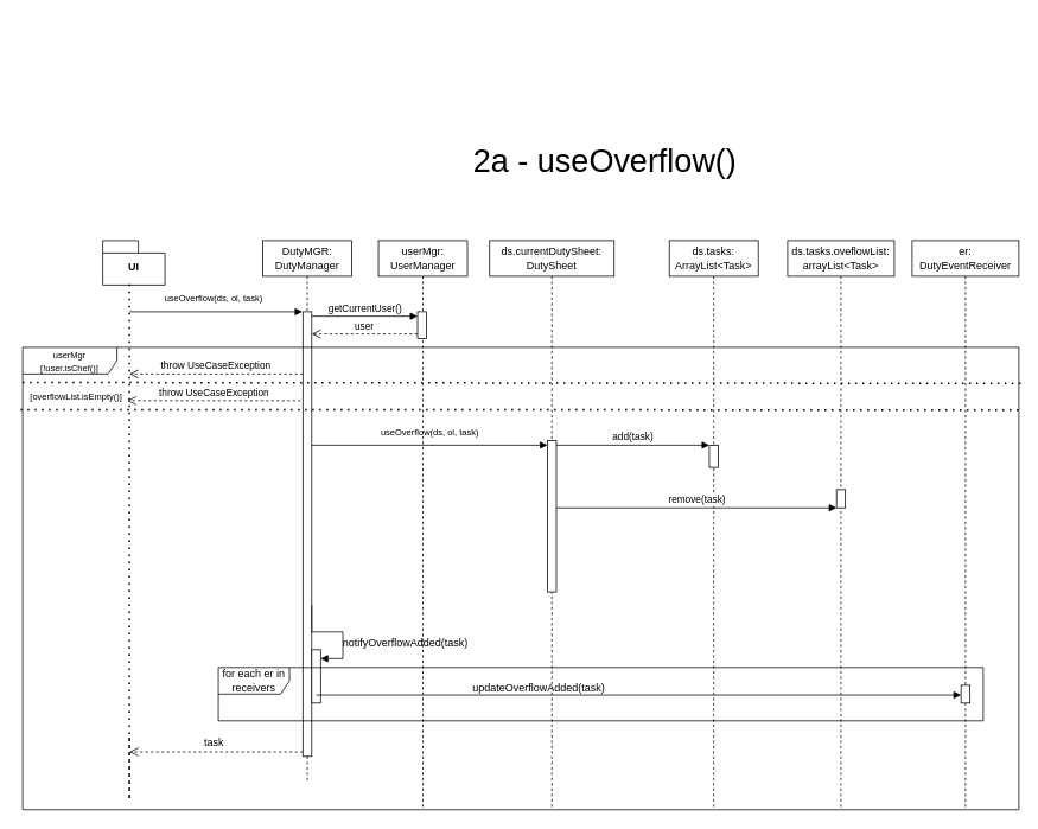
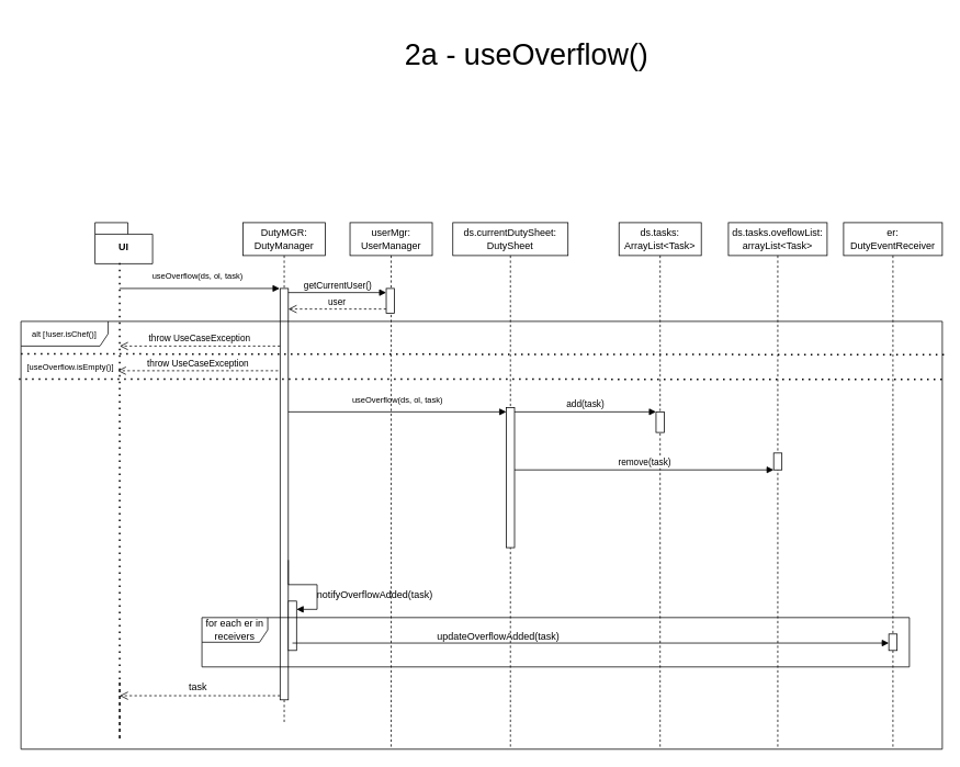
  <mxCell id="0" />
  <mxCell id="1" parent="0" />
  <mxCell id="2" value="UI" style="shape=folder;fontStyle=1;spacingTop=10;tabWidth=40;tabHeight=14;tabPosition=left;html=1;whiteSpace=wrap;" vertex="1" parent="1"><mxGeometry x="115" y="270" width="70" height="50" as="geometry" /></mxCell>
  <mxCell id="3" value="" style="endArrow=none;dashed=1;html=1;dashPattern=1 3;strokeWidth=2;rounded=0;entryX=0.5;entryY=1;entryDx=0;entryDy=0;entryPerimeter=0;" edge="1" parent="1"><mxGeometry width="50" height="50" relative="1" as="geometry"><mxPoint x="145" y="829" as="sourcePoint" /><mxPoint x="145" y="319" as="targetPoint" /><Array as="points"><mxPoint x="145" y="899" /></Array></mxGeometry></mxCell>
  <mxCell id="4" value="DutyMGR:&lt;div&gt;DutyManager&lt;/div&gt;" style="shape=umlLifeline;perimeter=lifelinePerimeter;whiteSpace=wrap;html=1;container=1;dropTarget=0;collapsible=0;recursiveResize=0;outlineConnect=0;portConstraint=eastwest;newEdgeStyle={&quot;curved&quot;:0,&quot;rounded&quot;:0};" vertex="1" parent="1"><mxGeometry x="295" y="270" width="100" height="610" as="geometry" /></mxCell>
  <mxCell id="5" value="" style="html=1;points=[[0,0,0,0,5],[0,1,0,0,-5],[1,0,0,0,5],[1,1,0,0,-5]];perimeter=orthogonalPerimeter;outlineConnect=0;targetShapes=umlLifeline;portConstraint=eastwest;newEdgeStyle={&quot;curved&quot;:0,&quot;rounded&quot;:0};" vertex="1" parent="4"><mxGeometry x="45" y="80" width="10" height="500" as="geometry" /></mxCell>
  <mxCell id="6" value="" style="html=1;verticalAlign=bottom;endArrow=open;dashed=1;endSize=8;curved=0;rounded=0;exitX=0;exitY=1;exitDx=0;exitDy=-5;" edge="1" parent="4" source="5"><mxGeometry relative="1" as="geometry"><mxPoint x="-150" y="575" as="targetPoint" /></mxGeometry></mxCell>
  <mxCell id="7" value="" style="html=1;points=[[0,0,0,0,5],[0,1,0,0,-5],[1,0,0,0,5],[1,1,0,0,-5]];perimeter=orthogonalPerimeter;outlineConnect=0;targetShapes=umlLifeline;portConstraint=eastwest;newEdgeStyle={&quot;curved&quot;:0,&quot;rounded&quot;:0};" vertex="1" parent="4"><mxGeometry x="55" y="460" width="10" height="60" as="geometry" /></mxCell>
  <mxCell id="8" value="" style="html=1;align=left;spacingLeft=2;endArrow=block;rounded=0;edgeStyle=orthogonalEdgeStyle;curved=0;rounded=0;" edge="1" parent="4" target="7"><mxGeometry relative="1" as="geometry"><mxPoint x="55" y="410" as="sourcePoint" /><Array as="points"><mxPoint x="55" y="440" /><mxPoint x="90" y="440" /><mxPoint x="90" y="470" /></Array></mxGeometry></mxCell>
  <mxCell id="9" value="ds.currentDutySheet:&lt;div&gt;DutySheet&lt;/div&gt;" style="shape=umlLifeline;perimeter=lifelinePerimeter;whiteSpace=wrap;html=1;container=1;dropTarget=0;collapsible=0;recursiveResize=0;outlineConnect=0;portConstraint=eastwest;newEdgeStyle={&quot;curved&quot;:0,&quot;rounded&quot;:0};" vertex="1" parent="1"><mxGeometry x="550" y="270" width="140" height="640" as="geometry" /></mxCell>
  <mxCell id="10" value="" style="html=1;points=[[0,0,0,0,5],[0,1,0,0,-5],[1,0,0,0,5],[1,1,0,0,-5]];perimeter=orthogonalPerimeter;outlineConnect=0;targetShapes=umlLifeline;portConstraint=eastwest;newEdgeStyle={&quot;curved&quot;:0,&quot;rounded&quot;:0};" vertex="1" parent="9"><mxGeometry x="65" y="225" width="10" height="170" as="geometry" /></mxCell>
  <mxCell id="11" value="" style="html=1;verticalAlign=bottom;endArrow=block;curved=0;rounded=0;" edge="1" parent="1"><mxGeometry relative="1" as="geometry"><mxPoint x="350" y="500" as="sourcePoint" /><mxPoint x="615" y="500" as="targetPoint" /><mxPoint as="offset" /></mxGeometry></mxCell>
  <mxCell id="12" value="er:&lt;div&gt;DutyEventReceiver&lt;/div&gt;" style="shape=umlLifeline;perimeter=lifelinePerimeter;whiteSpace=wrap;html=1;container=1;dropTarget=0;collapsible=0;recursiveResize=0;outlineConnect=0;portConstraint=eastwest;newEdgeStyle={&quot;curved&quot;:0,&quot;rounded&quot;:0};" vertex="1" parent="1"><mxGeometry x="1025" y="270" width="120" height="640" as="geometry" /></mxCell>
  <mxCell id="13" value="" style="html=1;points=[[0,0,0,0,5],[0,1,0,0,-5],[1,0,0,0,5],[1,1,0,0,-5]];perimeter=orthogonalPerimeter;outlineConnect=0;targetShapes=umlLifeline;portConstraint=eastwest;newEdgeStyle={&quot;curved&quot;:0,&quot;rounded&quot;:0};" vertex="1" parent="12"><mxGeometry x="55" y="500" width="10" height="20" as="geometry" /></mxCell>
  <mxCell id="14" value="ds.tasks:&lt;div&gt;ArrayList&amp;lt;Task&amp;gt;&lt;/div&gt;" style="shape=umlLifeline;perimeter=lifelinePerimeter;whiteSpace=wrap;html=1;container=1;dropTarget=0;collapsible=0;recursiveResize=0;outlineConnect=0;portConstraint=eastwest;newEdgeStyle={&quot;curved&quot;:0,&quot;rounded&quot;:0};" vertex="1" parent="1"><mxGeometry x="752" y="270" width="100" height="640" as="geometry" /></mxCell>
  <mxCell id="15" value="" style="html=1;points=[[0,0,0,0,5],[0,1,0,0,-5],[1,0,0,0,5],[1,1,0,0,-5]];perimeter=orthogonalPerimeter;outlineConnect=0;targetShapes=umlLifeline;portConstraint=eastwest;newEdgeStyle={&quot;curved&quot;:0,&quot;rounded&quot;:0};" vertex="1" parent="14"><mxGeometry x="45" y="230" width="10" height="25" as="geometry" /></mxCell>
  <mxCell id="16" value="" style="html=1;verticalAlign=bottom;endArrow=block;curved=0;rounded=0;" edge="1" parent="1" target="13"><mxGeometry relative="1" as="geometry"><mxPoint x="355" y="781" as="sourcePoint" /><mxPoint x="1165" y="780" as="targetPoint" /></mxGeometry></mxCell>
  <mxCell id="17" value="for each er in receivers" style="shape=umlFrame;whiteSpace=wrap;html=1;pointerEvents=0;width=80;height=30;" vertex="1" parent="1"><mxGeometry x="245" y="750" width="860" height="60" as="geometry" /></mxCell>
- <mxCell id="18" value="&lt;span style=&quot;font-size: 36px;&quot;&gt;2a - useOverflow()&lt;/span&gt;" style="text;html=1;align=center;verticalAlign=middle;whiteSpace=wrap;rounded=0;" vertex="1" parent="1"><mxGeometry x="335" y="135" width="690" height="90" as="geometry" /></mxCell>
+ <mxCell id="18" value="&lt;span style=&quot;font-size: 36px;&quot;&gt;2a - useOverflow()&lt;/span&gt;" style="text;html=1;align=center;verticalAlign=middle;whiteSpace=wrap;rounded=0;" vertex="1" parent="1"><mxGeometry x="295" y="20" width="690" height="90" as="geometry" /></mxCell>
  <mxCell id="19" value="&lt;font style=&quot;font-size: 10px;&quot;&gt;useOverflow(ds, ol, task)&lt;/font&gt;" style="text;html=1;align=center;verticalAlign=middle;whiteSpace=wrap;rounded=0;" vertex="1" parent="1"><mxGeometry x="150" y="320" width="180" height="30" as="geometry" /></mxCell>
  <mxCell id="20" value="&lt;span style=&quot;font-size: 10px;&quot;&gt;useOverflow(ds, ol, task)&lt;/span&gt;" style="text;html=1;align=center;verticalAlign=middle;whiteSpace=wrap;rounded=0;" vertex="1" parent="1"><mxGeometry x="395" y="470" width="176" height="30" as="geometry" /></mxCell>
  <mxCell id="21" value="" style="dashed=0;outlineConnect=0;html=1;align=center;labelPosition=center;verticalLabelPosition=bottom;verticalAlign=top;shape=mxgraph.webicons.stackoverflow;gradientColor=#DFDEDE" vertex="1" parent="1"><mxGeometry x="245" y="720" height="28.5" as="geometry" /></mxCell>
  <mxCell id="22" value="add(task)" style="html=1;verticalAlign=bottom;endArrow=block;curved=0;rounded=0;" edge="1" parent="1"><mxGeometry width="80" relative="1" as="geometry"><mxPoint x="625" y="500" as="sourcePoint" /><mxPoint x="797" y="500" as="targetPoint" /></mxGeometry></mxCell>
  <mxCell id="23" value="notifyOverflowAdded(task)" style="text;html=1;align=center;verticalAlign=middle;resizable=0;points=[];autosize=1;strokeColor=none;fillColor=none;" vertex="1" parent="1"><mxGeometry x="375" y="708" width="160" height="30" as="geometry" /></mxCell>
  <mxCell id="24" value="updateOverflowAdded(task)" style="text;html=1;align=center;verticalAlign=middle;resizable=0;points=[];autosize=1;strokeColor=none;fillColor=none;" vertex="1" parent="1"><mxGeometry x="520" y="758" width="170" height="30" as="geometry" /></mxCell>
  <mxCell id="25" value="task" style="text;html=1;align=center;verticalAlign=middle;resizable=0;points=[];autosize=1;strokeColor=none;fillColor=none;" vertex="1" parent="1"><mxGeometry x="215" y="820" width="50" height="30" as="geometry" /></mxCell>
  <mxCell id="26" value="remove(task)" style="html=1;verticalAlign=bottom;endArrow=block;curved=0;rounded=0;" edge="1" parent="1" source="10" target="28"><mxGeometry width="80" relative="1" as="geometry"><mxPoint x="565" y="560" as="sourcePoint" /><mxPoint x="790" y="560" as="targetPoint" /></mxGeometry></mxCell>
  <mxCell id="27" value="ds.tasks.oveflowList:&lt;div&gt;arrayList&amp;lt;Task&amp;gt;&lt;/div&gt;" style="shape=umlLifeline;perimeter=lifelinePerimeter;whiteSpace=wrap;html=1;container=1;dropTarget=0;collapsible=0;recursiveResize=0;outlineConnect=0;portConstraint=eastwest;newEdgeStyle={&quot;curved&quot;:0,&quot;rounded&quot;:0};" vertex="1" parent="1"><mxGeometry x="885" y="270" width="120" height="640" as="geometry" /></mxCell>
  <mxCell id="28" value="" style="html=1;points=[[0,0,0,0,5],[0,1,0,0,-5],[1,0,0,0,5],[1,1,0,0,-5]];perimeter=orthogonalPerimeter;outlineConnect=0;targetShapes=umlLifeline;portConstraint=eastwest;newEdgeStyle={&quot;curved&quot;:0,&quot;rounded&quot;:0};" vertex="1" parent="27"><mxGeometry x="55" y="280" width="10" height="20.5" as="geometry" /></mxCell>
  <mxCell id="29" value="" style="html=1;verticalAlign=bottom;endArrow=block;curved=0;rounded=0;entryX=0;entryY=0;entryDx=0;entryDy=5;" edge="1" parent="1"><mxGeometry relative="1" as="geometry"><mxPoint x="145" y="350" as="sourcePoint" /><mxPoint x="339.5" y="350" as="targetPoint" /></mxGeometry></mxCell>
  <mxCell id="30" value="userMgr:&lt;div&gt;UserManager&lt;/div&gt;" style="shape=umlLifeline;perimeter=lifelinePerimeter;whiteSpace=wrap;html=1;container=1;dropTarget=0;collapsible=0;recursiveResize=0;outlineConnect=0;portConstraint=eastwest;newEdgeStyle={&quot;curved&quot;:0,&quot;rounded&quot;:0};" vertex="1" parent="1"><mxGeometry x="425" y="270" width="100" height="640" as="geometry" /></mxCell>
  <mxCell id="31" value="" style="html=1;points=[[0,0,0,0,5],[0,1,0,0,-5],[1,0,0,0,5],[1,1,0,0,-5]];perimeter=orthogonalPerimeter;outlineConnect=0;targetShapes=umlLifeline;portConstraint=eastwest;newEdgeStyle={&quot;curved&quot;:0,&quot;rounded&quot;:0};" vertex="1" parent="30"><mxGeometry x="44" y="80" width="10" height="30" as="geometry" /></mxCell>
  <mxCell id="32" value="getCurrentUser()" style="html=1;verticalAlign=bottom;endArrow=block;curved=0;rounded=0;entryX=0;entryY=0;entryDx=0;entryDy=5;" edge="1" parent="1" source="5" target="31"><mxGeometry relative="1" as="geometry"><mxPoint x="385" y="360" as="sourcePoint" /></mxGeometry></mxCell>
  <mxCell id="33" value="user" style="html=1;verticalAlign=bottom;endArrow=open;dashed=1;endSize=8;curved=0;rounded=0;exitX=0;exitY=1;exitDx=0;exitDy=-5;" edge="1" parent="1" source="31" target="5"><mxGeometry relative="1" as="geometry"><mxPoint x="399" y="425" as="targetPoint" /></mxGeometry></mxCell>
- <mxCell id="34" value="&lt;font style=&quot;font-size: 10px;&quot;&gt;userMgr [!user.isChef()]&lt;/font&gt;" style="shape=umlFrame;whiteSpace=wrap;html=1;pointerEvents=0;width=106;height=30;" vertex="1" parent="1"><mxGeometry y="390" width="1120" height="520" as="geometry" x="25" /></mxCell>
+ <mxCell id="34" value="&lt;font style=&quot;font-size: 10px;&quot;&gt;alt [!user.isChef()]&lt;/font&gt;" style="shape=umlFrame;whiteSpace=wrap;html=1;pointerEvents=0;width=106;height=30;" vertex="1" parent="1"><mxGeometry y="390" width="1120" height="520" as="geometry" x="25" /></mxCell>
  <mxCell id="35" value="throw UseCaseException" style="html=1;verticalAlign=bottom;endArrow=open;dashed=1;endSize=8;curved=0;rounded=0;" edge="1" parent="1" source="5"><mxGeometry relative="1" as="geometry"><mxPoint x="225" y="419.71" as="sourcePoint" /><mxPoint x="145" y="420" as="targetPoint" /></mxGeometry></mxCell>
  <mxCell id="36" value="" style="endArrow=none;dashed=1;html=1;dashPattern=1 3;strokeWidth=2;rounded=0;exitX=0;exitY=0.076;exitDx=0;exitDy=0;exitPerimeter=0;entryX=1.002;entryY=0.078;entryDx=0;entryDy=0;entryPerimeter=0;" edge="1" parent="1" source="34" target="34"><mxGeometry width="50" height="50" relative="1" as="geometry"><mxPoint x="285" y="490" as="sourcePoint" /><mxPoint x="335" y="440" as="targetPoint" /></mxGeometry></mxCell>
  <mxCell id="37" value="" style="endArrow=none;dashed=1;html=1;dashPattern=1 3;strokeWidth=2;rounded=0;exitX=0;exitY=0.076;exitDx=0;exitDy=0;exitPerimeter=0;" edge="1" parent="1"><mxGeometry width="50" height="50" relative="1" as="geometry"><mxPoint x="22.48" y="460" as="sourcePoint" /><mxPoint x="1145" y="460.52" as="targetPoint" /></mxGeometry></mxCell>
- <mxCell id="38" value="&lt;font style=&quot;font-size: 10px;&quot;&gt;[overflowList.isEmpty()]&lt;/font&gt;" style="text;html=1;align=center;verticalAlign=middle;resizable=0;points=[];autosize=1;strokeColor=none;fillColor=none;" vertex="1" parent="1"><mxGeometry x="20" y="430" width="130" height="30" as="geometry" /></mxCell>
+ <mxCell id="38" value="&lt;font style=&quot;font-size: 10px;&quot;&gt;[useOverflow.isEmpty()]&lt;/font&gt;" style="text;html=1;align=center;verticalAlign=middle;resizable=0;points=[];autosize=1;strokeColor=none;fillColor=none;" vertex="1" parent="1"><mxGeometry x="20" y="430" width="130" height="30" as="geometry" /></mxCell>
  <mxCell id="39" value="throw UseCaseException" style="html=1;verticalAlign=bottom;endArrow=open;dashed=1;endSize=8;curved=0;rounded=0;" edge="1" parent="1"><mxGeometry relative="1" as="geometry"><mxPoint x="337.5" y="450" as="sourcePoint" /><mxPoint x="142.5" y="450" as="targetPoint" /></mxGeometry></mxCell>
